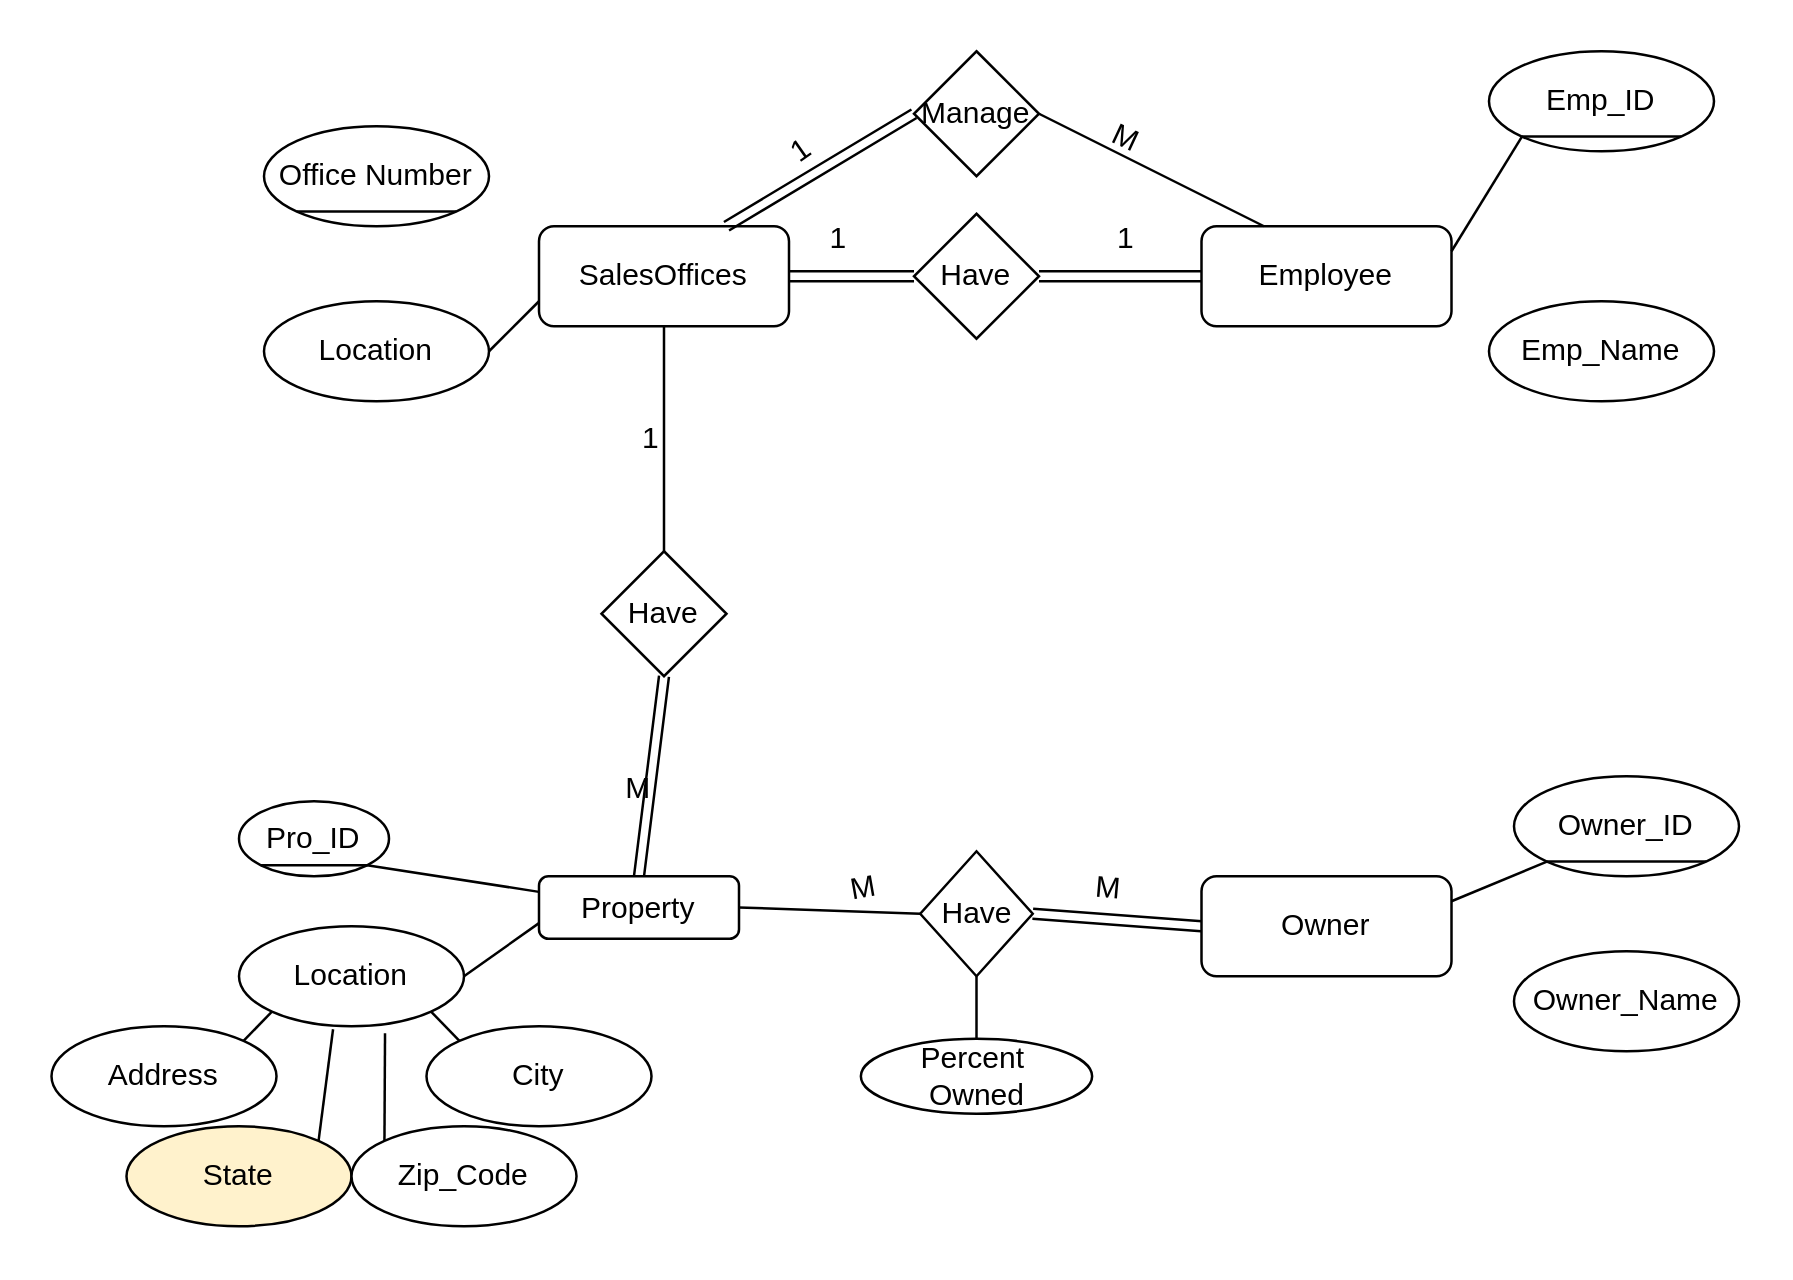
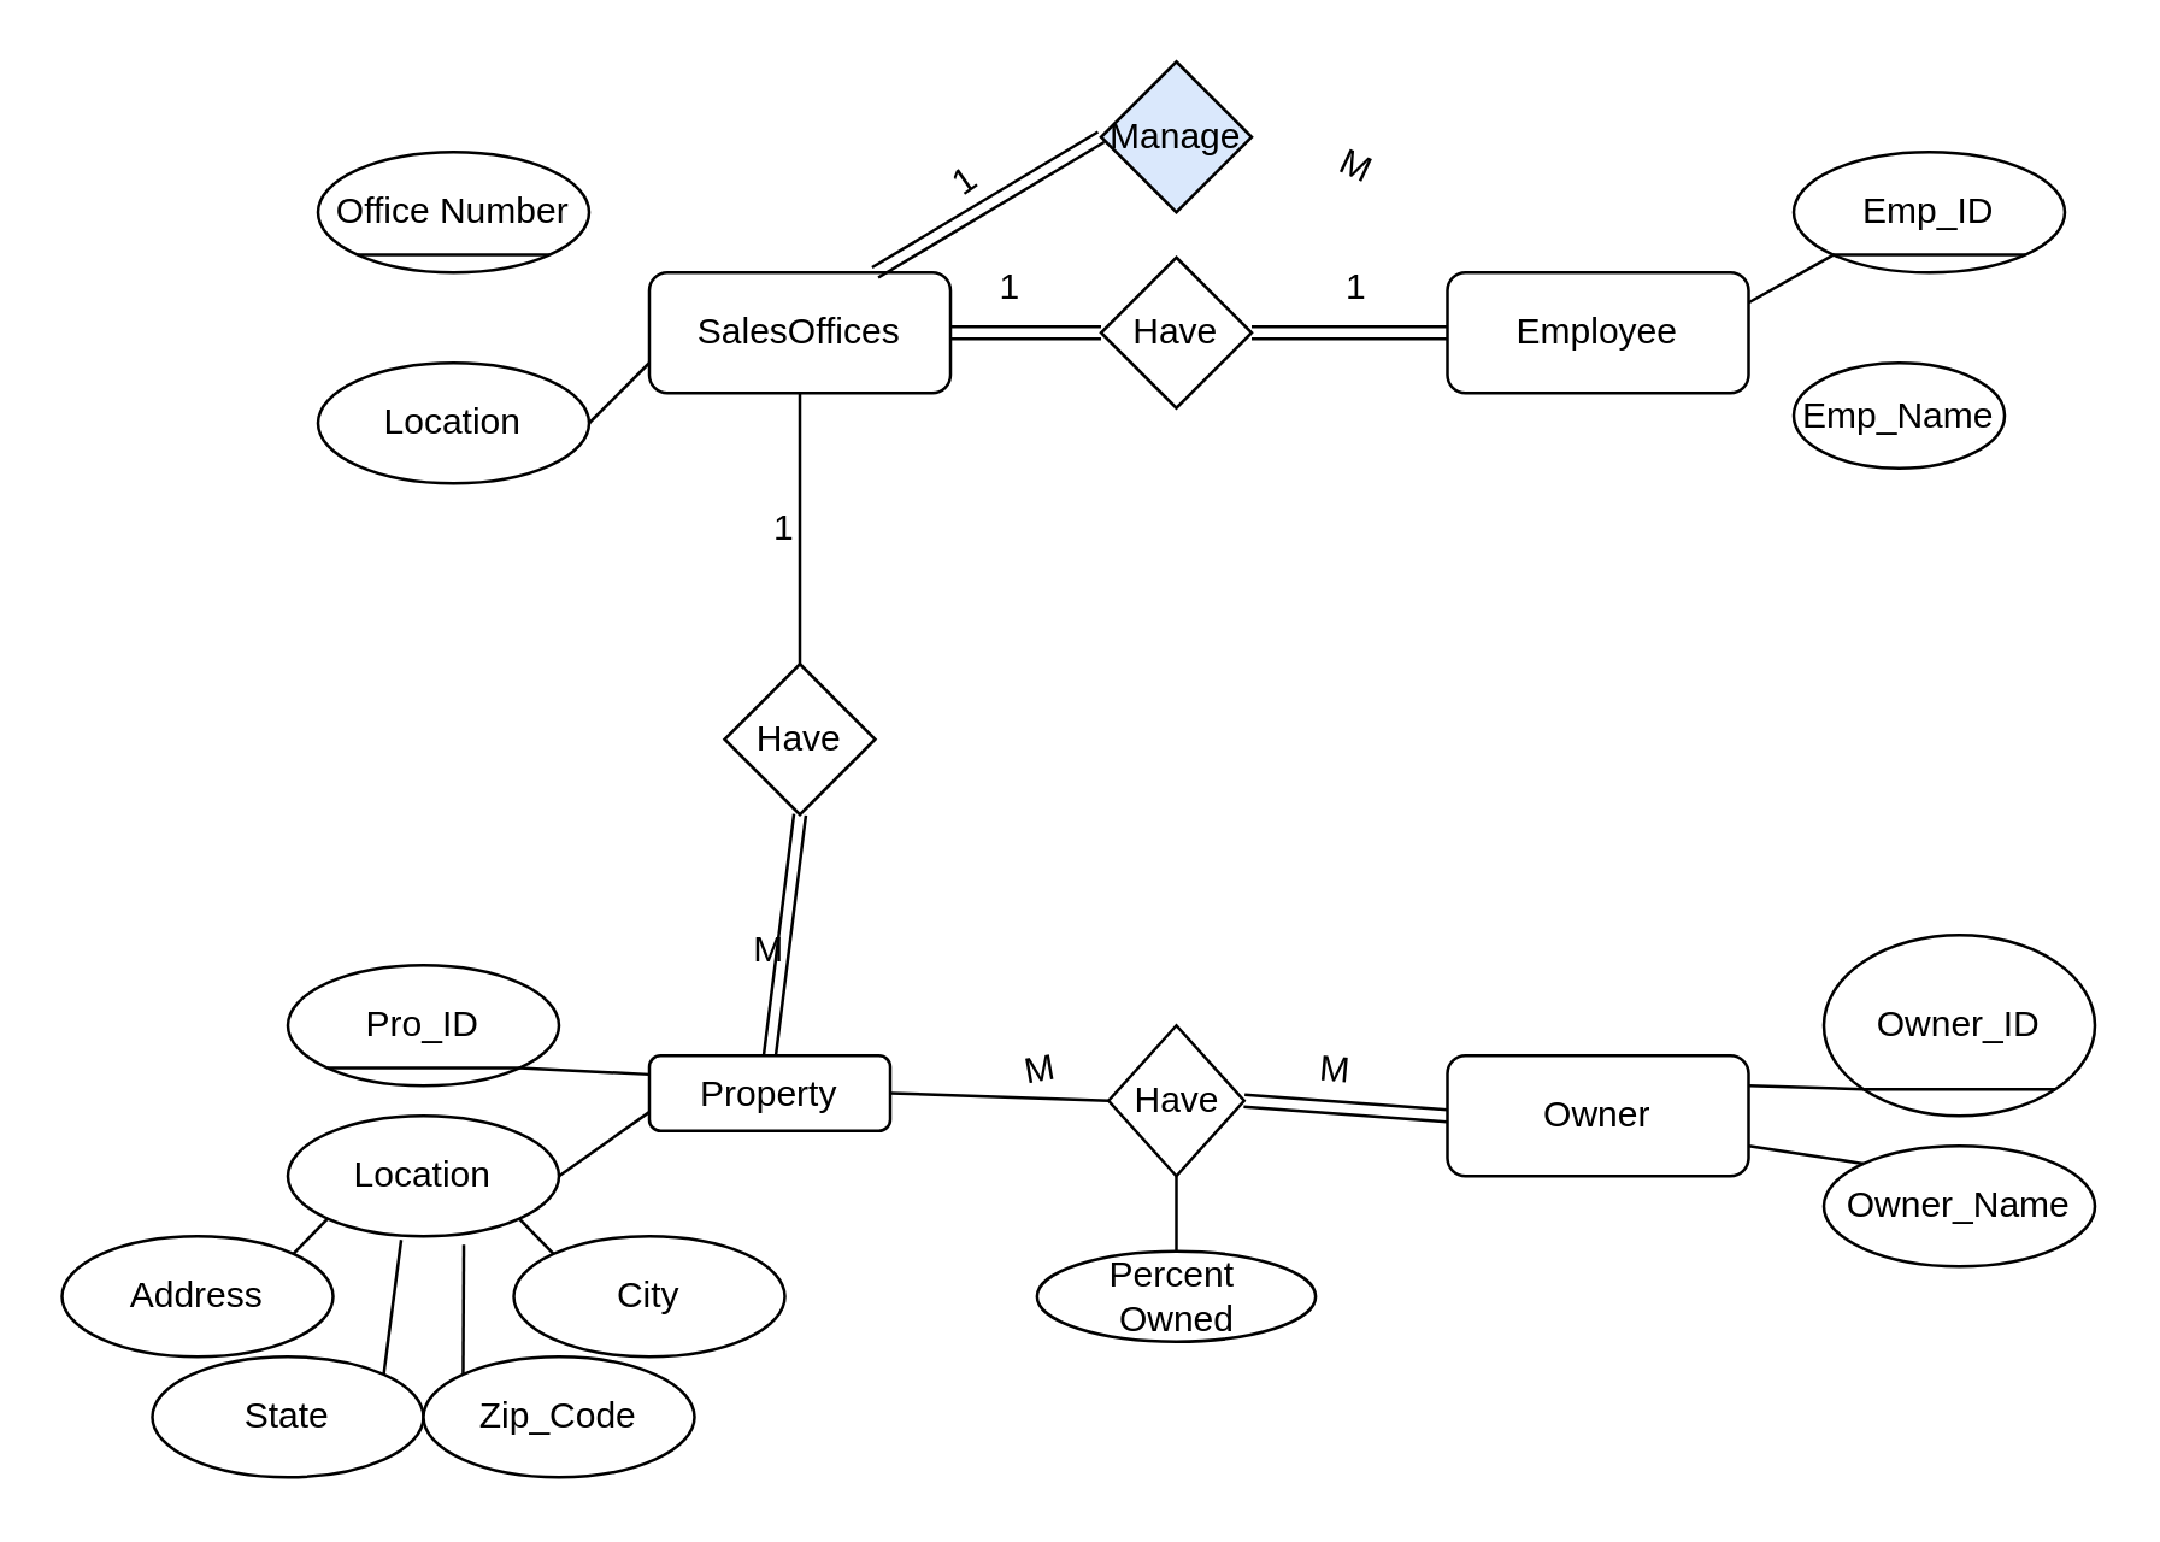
  <mxCell id="0" />
  <mxCell id="1" parent="0" />
  <mxCell id="2" value="SalesOffices" style="rounded=1;whiteSpace=wrap;html=1;" parent="1" vertex="1"><mxGeometry x="215" y="90" width="100" height="40" as="geometry" /></mxCell>
  <mxCell id="3" value="Office Number" style="ellipse;whiteSpace=wrap;html=1;" parent="1" vertex="1"><mxGeometry x="105" y="50" width="90" height="40" as="geometry" /></mxCell>
  <mxCell id="4" value="Location" style="ellipse;whiteSpace=wrap;html=1;" parent="1" vertex="1"><mxGeometry x="105" y="120" width="90" height="40" as="geometry" /></mxCell>
  <mxCell id="5" value="" style="endArrow=none;html=1;rounded=0;exitX=1;exitY=0.5;exitDx=0;exitDy=0;entryX=0;entryY=0.75;entryDx=0;entryDy=0;" parent="1" source="4" target="2" edge="1"><mxGeometry width="50" height="50" relative="1" as="geometry"><mxPoint x="475" y="310" as="sourcePoint" /><mxPoint x="525" y="260" as="targetPoint" /></mxGeometry></mxCell>
  <mxCell id="6" value="" style="endArrow=none;html=1;rounded=0;exitX=0;exitY=1;exitDx=0;exitDy=0;entryX=1;entryY=1;entryDx=0;entryDy=0;" parent="1" source="3" target="3" edge="1"><mxGeometry width="50" height="50" relative="1" as="geometry"><mxPoint x="475" y="310" as="sourcePoint" /><mxPoint x="525" y="260" as="targetPoint" /></mxGeometry></mxCell>
  <mxCell id="7" value="Employee" style="rounded=1;whiteSpace=wrap;html=1;" parent="1" vertex="1"><mxGeometry x="480" y="90" width="100" height="40" as="geometry" /></mxCell>
- <mxCell id="8" value="Emp_Name" style="ellipse;whiteSpace=wrap;html=1;" parent="1" vertex="1"><mxGeometry x="595" y="120" width="90" height="40" as="geometry" /></mxCell>
- <mxCell id="9" value="Emp_ID" style="ellipse;whiteSpace=wrap;html=1;" parent="1" vertex="1"><mxGeometry x="595" y="20" width="90" height="40" as="geometry" /></mxCell>
+ <mxCell id="8" value="Emp_Name" style="ellipse;whiteSpace=wrap;html=1;" parent="1" vertex="1"><mxGeometry x="595" y="120" width="70" height="35" as="geometry" /></mxCell>
+ <mxCell id="9" value="Emp_ID" style="ellipse;whiteSpace=wrap;html=1;" parent="1" vertex="1"><mxGeometry x="595" y="50" width="90" height="40" as="geometry" /></mxCell>
  <mxCell id="10" value="" style="endArrow=none;html=1;rounded=0;exitX=0;exitY=1;exitDx=0;exitDy=0;entryX=1;entryY=1;entryDx=0;entryDy=0;" parent="1" source="9" target="9" edge="1"><mxGeometry width="50" height="50" relative="1" as="geometry"><mxPoint x="455" y="310" as="sourcePoint" /><mxPoint x="505" y="260" as="targetPoint" /></mxGeometry></mxCell>
  <mxCell id="11" value="" style="endArrow=none;html=1;rounded=0;exitX=1;exitY=0.25;exitDx=0;exitDy=0;entryX=0;entryY=1;entryDx=0;entryDy=0;" parent="1" source="7" target="9" edge="1"><mxGeometry width="50" height="50" relative="1" as="geometry"><mxPoint x="455" y="310" as="sourcePoint" /><mxPoint x="505" y="260" as="targetPoint" /></mxGeometry></mxCell>
  <mxCell id="12" value="Property" style="rounded=1;whiteSpace=wrap;html=1;" parent="1" vertex="1"><mxGeometry x="215" y="350" width="80" height="25" as="geometry" /></mxCell>
- <mxCell id="13" value="State" style="ellipse;whiteSpace=wrap;html=1;fillColor=#fff2cc;" parent="1" vertex="1"><mxGeometry x="50" y="450" width="90" height="40" as="geometry" /></mxCell>
+ <mxCell id="13" value="State" style="ellipse;whiteSpace=wrap;html=1;" parent="1" vertex="1"><mxGeometry x="50" y="450" width="90" height="40" as="geometry" /></mxCell>
  <mxCell id="14" value="Zip_Code" style="ellipse;whiteSpace=wrap;html=1;" parent="1" vertex="1"><mxGeometry x="140" y="450" width="90" height="40" as="geometry" /></mxCell>
  <mxCell id="15" value="City" style="ellipse;whiteSpace=wrap;html=1;" parent="1" vertex="1"><mxGeometry x="170" y="410" width="90" height="40" as="geometry" /></mxCell>
  <mxCell id="16" value="Location" style="ellipse;whiteSpace=wrap;html=1;" parent="1" vertex="1"><mxGeometry x="95" y="370" width="90" height="40" as="geometry" /></mxCell>
- <mxCell id="17" value="Pro_ID" style="ellipse;whiteSpace=wrap;html=1;" parent="1" vertex="1"><mxGeometry x="95" y="320" width="60" height="30" as="geometry" /></mxCell>
+ <mxCell id="17" value="Pro_ID" style="ellipse;whiteSpace=wrap;html=1;" parent="1" vertex="1"><mxGeometry x="95" y="320" width="90" height="40" as="geometry" /></mxCell>
  <mxCell id="18" value="" style="endArrow=none;html=1;rounded=0;exitX=0;exitY=1;exitDx=0;exitDy=0;entryX=1;entryY=1;entryDx=0;entryDy=0;" parent="1" source="17" target="17" edge="1"><mxGeometry width="50" height="50" relative="1" as="geometry"><mxPoint x="455" y="360" as="sourcePoint" /><mxPoint x="505" y="310" as="targetPoint" /></mxGeometry></mxCell>
  <mxCell id="19" value="Address" style="ellipse;whiteSpace=wrap;html=1;" parent="1" vertex="1"><mxGeometry x="20" y="410" width="90" height="40" as="geometry" /></mxCell>
  <mxCell id="20" value="" style="endArrow=none;html=1;rounded=0;exitX=0;exitY=0;exitDx=0;exitDy=0;entryX=0.649;entryY=1.07;entryDx=0;entryDy=0;entryPerimeter=0;" parent="1" source="14" target="16" edge="1"><mxGeometry width="50" height="50" relative="1" as="geometry"><mxPoint x="455" y="360" as="sourcePoint" /><mxPoint x="505" y="310" as="targetPoint" /></mxGeometry></mxCell>
  <mxCell id="21" value="" style="endArrow=none;html=1;rounded=0;exitX=1;exitY=0;exitDx=0;exitDy=0;entryX=0;entryY=1;entryDx=0;entryDy=0;" parent="1" source="19" target="16" edge="1"><mxGeometry width="50" height="50" relative="1" as="geometry"><mxPoint x="455" y="360" as="sourcePoint" /><mxPoint x="505" y="310" as="targetPoint" /></mxGeometry></mxCell>
  <mxCell id="22" value="" style="endArrow=none;html=1;rounded=0;exitX=1;exitY=1;exitDx=0;exitDy=0;entryX=0;entryY=0;entryDx=0;entryDy=0;" parent="1" source="16" target="15" edge="1"><mxGeometry width="50" height="50" relative="1" as="geometry"><mxPoint x="455" y="360" as="sourcePoint" /><mxPoint x="505" y="310" as="targetPoint" /></mxGeometry></mxCell>
  <mxCell id="23" value="" style="endArrow=none;html=1;rounded=0;exitX=1;exitY=0.5;exitDx=0;exitDy=0;entryX=0;entryY=0.75;entryDx=0;entryDy=0;" parent="1" source="16" target="12" edge="1"><mxGeometry width="50" height="50" relative="1" as="geometry"><mxPoint x="455" y="360" as="sourcePoint" /><mxPoint x="505" y="310" as="targetPoint" /></mxGeometry></mxCell>
  <mxCell id="24" value="" style="endArrow=none;html=1;rounded=0;exitX=1;exitY=1;exitDx=0;exitDy=0;entryX=0;entryY=0.25;entryDx=0;entryDy=0;" parent="1" source="17" target="12" edge="1"><mxGeometry width="50" height="50" relative="1" as="geometry"><mxPoint x="455" y="360" as="sourcePoint" /><mxPoint x="505" y="310" as="targetPoint" /></mxGeometry></mxCell>
  <mxCell id="25" value="" style="endArrow=none;html=1;rounded=0;exitX=1;exitY=0;exitDx=0;exitDy=0;entryX=0.418;entryY=1.03;entryDx=0;entryDy=0;entryPerimeter=0;" parent="1" source="13" target="16" edge="1"><mxGeometry width="50" height="50" relative="1" as="geometry"><mxPoint x="163" y="466" as="sourcePoint" /><mxPoint x="163" y="423" as="targetPoint" /></mxGeometry></mxCell>
  <mxCell id="26" value="Owner" style="rounded=1;whiteSpace=wrap;html=1;" parent="1" vertex="1"><mxGeometry x="480" y="350" width="100" height="40" as="geometry" /></mxCell>
  <mxCell id="27" value="Owner_Name" style="ellipse;whiteSpace=wrap;html=1;" parent="1" vertex="1"><mxGeometry x="605" y="380" width="90" height="40" as="geometry" /></mxCell>
- <mxCell id="28" value="Owner_ID" style="ellipse;whiteSpace=wrap;html=1;" parent="1" vertex="1"><mxGeometry x="605" y="310" width="90" height="40" as="geometry" /></mxCell>
+ <mxCell id="28" value="Owner_ID" style="ellipse;whiteSpace=wrap;html=1;" parent="1" vertex="1"><mxGeometry x="605" y="310" width="90" height="60" as="geometry" /></mxCell>
+ <mxCell id="29" value="" style="endArrow=none;html=1;rounded=0;exitX=1;exitY=0.75;exitDx=0;exitDy=0;entryX=0;entryY=0;entryDx=0;entryDy=0;" parent="1" source="26" target="27" edge="1"><mxGeometry width="50" height="50" relative="1" as="geometry"><mxPoint x="455" y="310" as="sourcePoint" /><mxPoint x="505" y="260" as="targetPoint" /></mxGeometry></mxCell>
  <mxCell id="30" value="" style="endArrow=none;html=1;rounded=0;exitX=1;exitY=0.25;exitDx=0;exitDy=0;entryX=0;entryY=1;entryDx=0;entryDy=0;" parent="1" source="26" target="28" edge="1"><mxGeometry width="50" height="50" relative="1" as="geometry"><mxPoint x="455" y="310" as="sourcePoint" /><mxPoint x="505" y="260" as="targetPoint" /></mxGeometry></mxCell>
  <mxCell id="31" value="" style="endArrow=none;html=1;rounded=0;exitX=0;exitY=1;exitDx=0;exitDy=0;entryX=1;entryY=1;entryDx=0;entryDy=0;" parent="1" source="28" target="28" edge="1"><mxGeometry width="50" height="50" relative="1" as="geometry"><mxPoint x="455" y="310" as="sourcePoint" /><mxPoint x="505" y="260" as="targetPoint" /></mxGeometry></mxCell>
  <mxCell id="32" value="Have" style="rhombus;whiteSpace=wrap;html=1;" parent="1" vertex="1"><mxGeometry x="365" y="85" width="50" height="50" as="geometry" /></mxCell>
  <mxCell id="33" value="" style="endArrow=none;html=1;rounded=0;exitX=1;exitY=0.5;exitDx=0;exitDy=0;entryX=0;entryY=0.5;entryDx=0;entryDy=0;shape=link;" parent="1" source="32" target="7" edge="1"><mxGeometry width="50" height="50" relative="1" as="geometry"><mxPoint x="455" y="310" as="sourcePoint" /><mxPoint x="505" y="260" as="targetPoint" /></mxGeometry></mxCell>
  <mxCell id="34" value="" style="endArrow=none;html=1;rounded=0;exitX=1;exitY=0.5;exitDx=0;exitDy=0;shape=link;" parent="1" source="2" target="32" edge="1"><mxGeometry width="50" height="50" relative="1" as="geometry"><mxPoint x="455" y="310" as="sourcePoint" /><mxPoint x="505" y="260" as="targetPoint" /></mxGeometry></mxCell>
  <mxCell id="35" value="1" style="text;html=1;align=center;verticalAlign=middle;whiteSpace=wrap;rounded=0;" parent="1" vertex="1"><mxGeometry x="305" y="80" width="60" height="30" as="geometry" /></mxCell>
  <mxCell id="36" value="1" style="text;html=1;align=center;verticalAlign=middle;whiteSpace=wrap;rounded=0;" parent="1" vertex="1"><mxGeometry x="420" y="80" width="60" height="30" as="geometry" /></mxCell>
- <mxCell id="37" value="Manage" style="rhombus;whiteSpace=wrap;html=1;" parent="1" vertex="1"><mxGeometry x="365" y="20" width="50" height="50" as="geometry" /></mxCell>
- <mxCell id="38" value="" style="endArrow=none;html=1;rounded=0;exitX=0.25;exitY=0;exitDx=0;exitDy=0;entryX=1;entryY=0.5;entryDx=0;entryDy=0;" parent="1" source="7" target="37" edge="1"><mxGeometry width="50" height="50" relative="1" as="geometry"><mxPoint x="455" y="310" as="sourcePoint" /><mxPoint x="505" y="260" as="targetPoint" /></mxGeometry></mxCell>
+ <mxCell id="37" value="Manage" style="rhombus;whiteSpace=wrap;html=1;fillColor=#dae8fc;" parent="1" vertex="1"><mxGeometry x="365" y="20" width="50" height="50" as="geometry" /></mxCell>
  <mxCell id="39" value="" style="endArrow=none;html=1;rounded=0;exitX=0.75;exitY=0;exitDx=0;exitDy=0;entryX=0;entryY=0.5;entryDx=0;entryDy=0;shape=link;" parent="1" source="2" target="37" edge="1"><mxGeometry width="50" height="50" relative="1" as="geometry"><mxPoint x="455" y="310" as="sourcePoint" /><mxPoint x="505" y="260" as="targetPoint" /></mxGeometry></mxCell>
  <mxCell id="40" value="1" style="text;html=1;align=center;verticalAlign=middle;whiteSpace=wrap;rounded=0;rotation=-35;" parent="1" vertex="1"><mxGeometry x="285" y="50" width="70" height="20" as="geometry" /></mxCell>
  <mxCell id="41" value="M" style="text;html=1;align=center;verticalAlign=middle;whiteSpace=wrap;rounded=0;rotation=25;" parent="1" vertex="1"><mxGeometry x="420" y="40" width="60" height="30" as="geometry" /></mxCell>
  <mxCell id="42" value="Have" style="rhombus;whiteSpace=wrap;html=1;" parent="1" vertex="1"><mxGeometry x="240" y="220" width="50" height="50" as="geometry" /></mxCell>
  <mxCell id="43" value="" style="endArrow=none;html=1;rounded=0;exitX=0.5;exitY=0;exitDx=0;exitDy=0;entryX=0.5;entryY=1;entryDx=0;entryDy=0;shape=link;" parent="1" source="12" target="42" edge="1"><mxGeometry width="50" height="50" relative="1" as="geometry"><mxPoint x="455" y="310" as="sourcePoint" /><mxPoint x="505" y="260" as="targetPoint" /></mxGeometry></mxCell>
  <mxCell id="44" value="" style="endArrow=none;html=1;rounded=0;exitX=0.5;exitY=0;exitDx=0;exitDy=0;entryX=0.5;entryY=1;entryDx=0;entryDy=0;" parent="1" source="42" target="2" edge="1"><mxGeometry width="50" height="50" relative="1" as="geometry"><mxPoint x="455" y="310" as="sourcePoint" /><mxPoint x="505" y="260" as="targetPoint" /></mxGeometry></mxCell>
  <mxCell id="45" value="M" style="text;html=1;align=center;verticalAlign=middle;whiteSpace=wrap;rounded=0;" parent="1" vertex="1"><mxGeometry x="225" y="300" width="60" height="30" as="geometry" /></mxCell>
  <mxCell id="46" value="1" style="text;html=1;align=center;verticalAlign=middle;whiteSpace=wrap;rounded=0;" parent="1" vertex="1"><mxGeometry x="230" y="160" width="60" height="30" as="geometry" /></mxCell>
  <mxCell id="47" value="Have" style="rhombus;whiteSpace=wrap;html=1;" parent="1" vertex="1"><mxGeometry x="367.5" y="340" width="45" height="50" as="geometry" /></mxCell>
  <mxCell id="48" value="" style="endArrow=none;html=1;rounded=0;exitX=1;exitY=0.5;exitDx=0;exitDy=0;entryX=0;entryY=0.5;entryDx=0;entryDy=0;shape=link;" parent="1" source="47" target="26" edge="1"><mxGeometry width="50" height="50" relative="1" as="geometry"><mxPoint x="455" y="310" as="sourcePoint" /><mxPoint x="475" y="370" as="targetPoint" /></mxGeometry></mxCell>
  <mxCell id="49" value="" style="endArrow=none;html=1;rounded=0;exitX=1;exitY=0.5;exitDx=0;exitDy=0;entryX=0;entryY=0.5;entryDx=0;entryDy=0;" parent="1" source="12" target="47" edge="1"><mxGeometry width="50" height="50" relative="1" as="geometry"><mxPoint x="455" y="310" as="sourcePoint" /><mxPoint x="505" y="260" as="targetPoint" /></mxGeometry></mxCell>
  <mxCell id="50" value="M" style="text;html=1;align=center;verticalAlign=middle;whiteSpace=wrap;rounded=0;rotation=5;" parent="1" vertex="1"><mxGeometry x="412.5" y="340" width="60" height="30" as="geometry" /></mxCell>
  <mxCell id="51" value="M" style="text;html=1;align=center;verticalAlign=middle;whiteSpace=wrap;rounded=0;rotation=-10;" parent="1" vertex="1"><mxGeometry x="315" y="340" width="60" height="30" as="geometry" /></mxCell>
  <mxCell id="52" value="Percent&amp;nbsp;&lt;div&gt;Owned&lt;/div&gt;" style="ellipse;whiteSpace=wrap;html=1;" parent="1" vertex="1"><mxGeometry x="343.75" y="415" width="92.5" height="30" as="geometry" /></mxCell>
  <mxCell id="53" value="" style="endArrow=none;html=1;rounded=0;exitX=0.5;exitY=0;exitDx=0;exitDy=0;entryX=0.5;entryY=1;entryDx=0;entryDy=0;" parent="1" source="52" target="47" edge="1"><mxGeometry width="50" height="50" relative="1" as="geometry"><mxPoint x="455" y="310" as="sourcePoint" /><mxPoint x="505" y="260" as="targetPoint" /></mxGeometry></mxCell>
